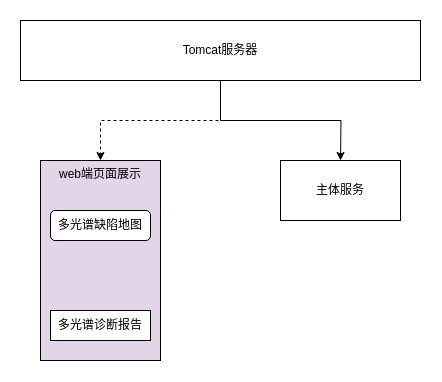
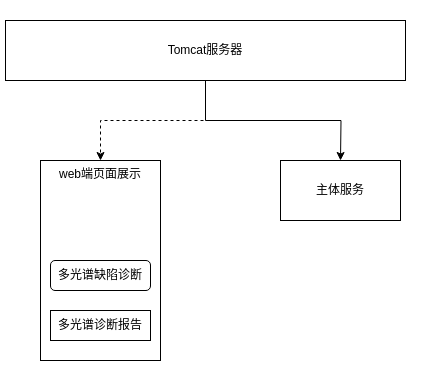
  <mxCell id="0" />
  <mxCell id="1" parent="0" />
  <mxCell id="2" value="" style="edgeStyle=orthogonalEdgeStyle;rounded=0;orthogonalLoop=1;jettySize=auto;html=1;dashed=1;" edge="1" parent="1" source="4" target="5"><mxGeometry relative="1" as="geometry" /></mxCell>
  <mxCell id="3" style="edgeStyle=orthogonalEdgeStyle;rounded=0;orthogonalLoop=1;jettySize=auto;html=1;exitX=0.5;exitY=1;exitDx=0;exitDy=0;" edge="1" parent="1" source="4"><mxGeometry relative="1" as="geometry"><mxPoint x="340" y="160" as="targetPoint" /></mxGeometry></mxCell>
- <mxCell id="4" value="Tomcat服务器" style="rounded=0;whiteSpace=wrap;html=1;" vertex="1" parent="1"><mxGeometry x="20" y="20" width="400" height="60" as="geometry" /></mxCell>
- <mxCell id="5" value="web端页面展示" style="whiteSpace=wrap;html=1;rounded=0;verticalAlign=top;fillColor=#e1d5e7;" vertex="1" parent="1"><mxGeometry x="40" y="160" width="120" height="200" as="geometry" /></mxCell>
+ <mxCell id="4" value="Tomcat服务器" style="rounded=0;whiteSpace=wrap;html=1;" vertex="1" parent="1"><mxGeometry x="5" y="20" width="400" height="60" as="geometry" /></mxCell>
+ <mxCell id="5" value="web端页面展示" style="whiteSpace=wrap;html=1;rounded=0;verticalAlign=top;" vertex="1" parent="1"><mxGeometry x="40" y="160" width="120" height="200" as="geometry" /></mxCell>
  <mxCell id="6" value="主体服务" style="rounded=0;whiteSpace=wrap;html=1;" vertex="1" parent="1"><mxGeometry x="280" y="160" width="120" height="60" as="geometry" /></mxCell>
- <mxCell id="7" value="多光谱缺陷地图" style="rounded=1;whiteSpace=wrap;html=1;" vertex="1" parent="1"><mxGeometry x="50" y="210" width="100" height="30" as="geometry" /></mxCell>
+ <mxCell id="8" value="多光谱缺陷诊断" style="rounded=1;whiteSpace=wrap;html=1;" vertex="1" parent="1"><mxGeometry x="50" y="260" width="100" height="30" as="geometry" /></mxCell>
  <mxCell id="9" value="多光谱诊断报告" style="whiteSpace=wrap;html=1;rounded=0;" vertex="1" parent="1"><mxGeometry x="50" y="310" width="100" height="30" as="geometry" /></mxCell>
